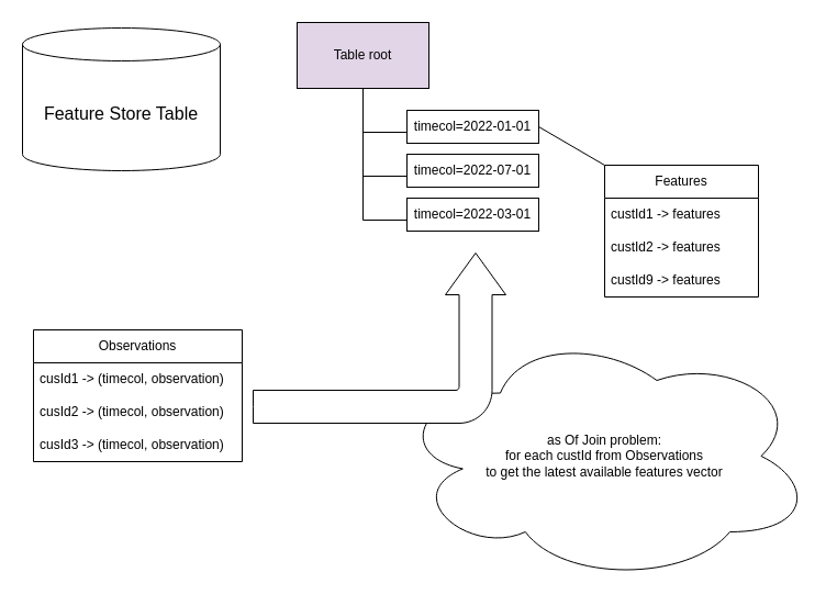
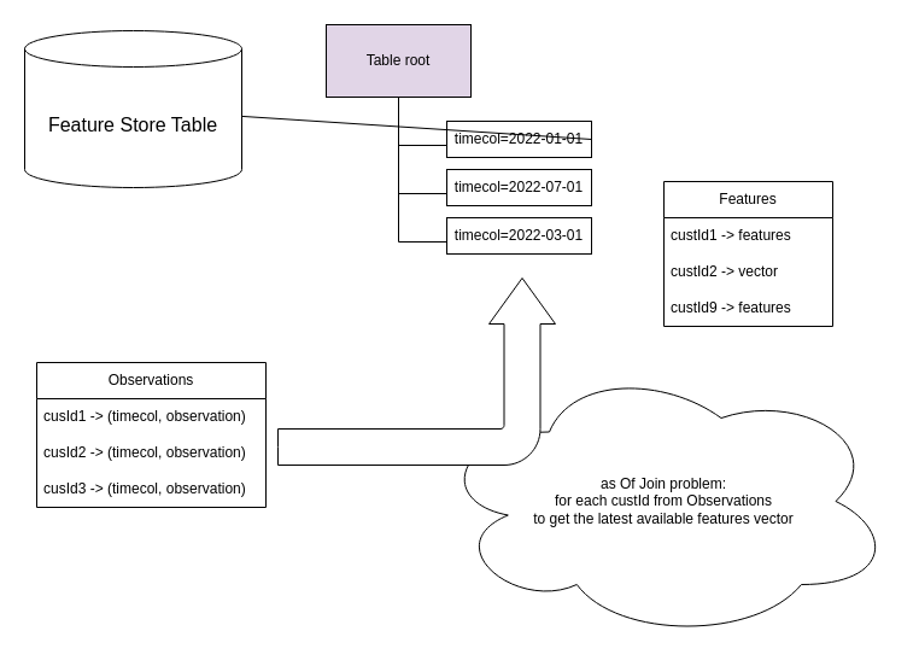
  <mxCell id="0" />
  <mxCell id="1" parent="0" />
  <mxCell id="2" value="&lt;font style=&quot;font-size: 16px;&quot;&gt;Feature Store Table&lt;/font&gt;" style="shape=cylinder3;whiteSpace=wrap;html=1;boundedLbl=1;backgroundOutline=1;size=15;" vertex="1" parent="1"><mxGeometry x="20" y="25" width="180" height="130" as="geometry" /></mxCell>
  <mxCell id="3" value="" style="endArrow=none;html=1;rounded=0;" edge="1" parent="1"><mxGeometry width="50" height="50" relative="1" as="geometry"><mxPoint x="330" y="200" as="sourcePoint" /><mxPoint x="330" y="80" as="targetPoint" /></mxGeometry></mxCell>
  <mxCell id="4" value="" style="endArrow=none;html=1;rounded=0;" edge="1" parent="1"><mxGeometry width="50" height="50" relative="1" as="geometry"><mxPoint x="330" y="120" as="sourcePoint" /><mxPoint x="370" y="120" as="targetPoint" /></mxGeometry></mxCell>
  <mxCell id="5" value="" style="endArrow=none;html=1;rounded=0;" edge="1" parent="1"><mxGeometry width="50" height="50" relative="1" as="geometry"><mxPoint x="330" y="160" as="sourcePoint" /><mxPoint x="370" y="160" as="targetPoint" /></mxGeometry></mxCell>
  <mxCell id="6" value="" style="endArrow=none;html=1;rounded=0;" edge="1" parent="1"><mxGeometry width="50" height="50" relative="1" as="geometry"><mxPoint x="330" y="200" as="sourcePoint" /><mxPoint x="370" y="200" as="targetPoint" /></mxGeometry></mxCell>
  <mxCell id="7" value="timecol=2022-01-01" style="rounded=0;whiteSpace=wrap;html=1;" vertex="1" parent="1"><mxGeometry x="370" y="100" width="120" height="30" as="geometry" /></mxCell>
  <mxCell id="8" value="timecol=2022-07-01" style="rounded=0;whiteSpace=wrap;html=1;" vertex="1" parent="1"><mxGeometry x="370" y="140" width="120" height="30" as="geometry" /></mxCell>
  <mxCell id="9" value="timecol=2022-03&lt;span style=&quot;background-color: initial;&quot;&gt;-01&lt;/span&gt;" style="rounded=0;whiteSpace=wrap;html=1;" vertex="1" parent="1"><mxGeometry x="370" y="180" width="120" height="30" as="geometry" /></mxCell>
  <mxCell id="10" value="Table root" style="rounded=0;whiteSpace=wrap;html=1;fillColor=#e1d5e7;" vertex="1" parent="1"><mxGeometry x="270" y="20" width="120" height="60" as="geometry" /></mxCell>
  <mxCell id="11" value="Features" style="swimlane;fontStyle=0;childLayout=stackLayout;horizontal=1;startSize=30;horizontalStack=0;resizeParent=1;resizeParentMax=0;resizeLast=0;collapsible=1;marginBottom=0;whiteSpace=wrap;html=1;" vertex="1" parent="1"><mxGeometry x="550" y="150" width="140" height="120" as="geometry"><mxRectangle x="670" y="230" width="90" height="30" as="alternateBounds" /></mxGeometry></mxCell>
  <mxCell id="12" value="custId1 -&amp;gt; features" style="text;strokeColor=none;fillColor=none;align=left;verticalAlign=middle;spacingLeft=4;spacingRight=4;overflow=hidden;points=[[0,0.5],[1,0.5]];portConstraint=eastwest;rotatable=0;whiteSpace=wrap;html=1;" vertex="1" parent="11"><mxGeometry y="30" width="140" height="30" as="geometry" /></mxCell>
- <mxCell id="13" value="custId2 -&amp;gt; features" style="text;strokeColor=none;fillColor=none;align=left;verticalAlign=middle;spacingLeft=4;spacingRight=4;overflow=hidden;points=[[0,0.5],[1,0.5]];portConstraint=eastwest;rotatable=0;whiteSpace=wrap;html=1;" vertex="1" parent="11"><mxGeometry y="60" width="140" height="30" as="geometry" /></mxCell>
+ <mxCell id="13" value="custId2 -&amp;gt; vector" style="text;strokeColor=none;fillColor=none;align=left;verticalAlign=middle;spacingLeft=4;spacingRight=4;overflow=hidden;points=[[0,0.5],[1,0.5]];portConstraint=eastwest;rotatable=0;whiteSpace=wrap;html=1;" vertex="1" parent="11"><mxGeometry y="60" width="140" height="30" as="geometry" /></mxCell>
  <mxCell id="14" value="custId9 -&amp;gt; features" style="text;strokeColor=none;fillColor=none;align=left;verticalAlign=middle;spacingLeft=4;spacingRight=4;overflow=hidden;points=[[0,0.5],[1,0.5]];portConstraint=eastwest;rotatable=0;whiteSpace=wrap;html=1;" vertex="1" parent="11"><mxGeometry y="90" width="140" height="30" as="geometry" /></mxCell>
- <mxCell id="15" value="" style="endArrow=none;html=1;rounded=0;exitX=1;exitY=0.5;exitDx=0;exitDy=0;entryX=0;entryY=0;entryDx=0;entryDy=0;" edge="1" parent="1" source="7" target="11"><mxGeometry width="50" height="50" relative="1" as="geometry"><mxPoint x="560" y="260" as="sourcePoint" /><mxPoint x="610" y="210" as="targetPoint" /></mxGeometry></mxCell>
+ <mxCell id="15" value="" style="endArrow=none;html=1;rounded=0;exitX=1;exitY=0.5;exitDx=0;exitDy=0;" edge="1" parent="1" source="7" target="2"><mxGeometry width="50" height="50" relative="1" as="geometry"><mxPoint x="560" y="260" as="sourcePoint" /><mxPoint x="610" y="210" as="targetPoint" /></mxGeometry></mxCell>
  <mxCell id="16" value="Observations" style="swimlane;fontStyle=0;childLayout=stackLayout;horizontal=1;startSize=30;horizontalStack=0;resizeParent=1;resizeParentMax=0;resizeLast=0;collapsible=1;marginBottom=0;whiteSpace=wrap;html=1;" vertex="1" parent="1"><mxGeometry x="30" y="300" width="190" height="120" as="geometry"><mxRectangle x="670" y="230" width="90" height="30" as="alternateBounds" /></mxGeometry></mxCell>
  <mxCell id="17" value="cusId1 -&amp;gt; (timecol, observation)" style="text;strokeColor=none;fillColor=none;align=left;verticalAlign=middle;spacingLeft=4;spacingRight=4;overflow=hidden;points=[[0,0.5],[1,0.5]];portConstraint=eastwest;rotatable=0;whiteSpace=wrap;html=1;" vertex="1" parent="16"><mxGeometry y="30" width="190" height="30" as="geometry" /></mxCell>
  <mxCell id="18" value="cusId2 -&amp;gt; (timecol, observation)" style="text;strokeColor=none;fillColor=none;align=left;verticalAlign=middle;spacingLeft=4;spacingRight=4;overflow=hidden;points=[[0,0.5],[1,0.5]];portConstraint=eastwest;rotatable=0;whiteSpace=wrap;html=1;" vertex="1" parent="16"><mxGeometry y="60" width="190" height="30" as="geometry" /></mxCell>
  <mxCell id="19" value="cusId3 -&amp;gt; (timecol, observation)" style="text;strokeColor=none;fillColor=none;align=left;verticalAlign=middle;spacingLeft=4;spacingRight=4;overflow=hidden;points=[[0,0.5],[1,0.5]];portConstraint=eastwest;rotatable=0;whiteSpace=wrap;html=1;" vertex="1" parent="16"><mxGeometry y="90" width="190" height="30" as="geometry" /></mxCell>
  <mxCell id="20" value="as Of Join problem:&lt;div&gt;for each custId from Observations&lt;/div&gt;&lt;div&gt;to get the latest available features vector&lt;/div&gt;" style="ellipse;shape=cloud;whiteSpace=wrap;html=1;" vertex="1" parent="1"><mxGeometry x="360" y="300" width="380" height="230" as="geometry" /></mxCell>
  <mxCell id="21" value="" style="html=1;shadow=0;dashed=0;align=center;verticalAlign=middle;shape=mxgraph.arrows2.bendArrow;dy=15;dx=38;notch=0;arrowHead=55;rounded=1;rotation=0;direction=south;flipV=1;flipH=0;" vertex="1" parent="1"><mxGeometry x="230" y="230" width="230" height="155" as="geometry" /></mxCell>
